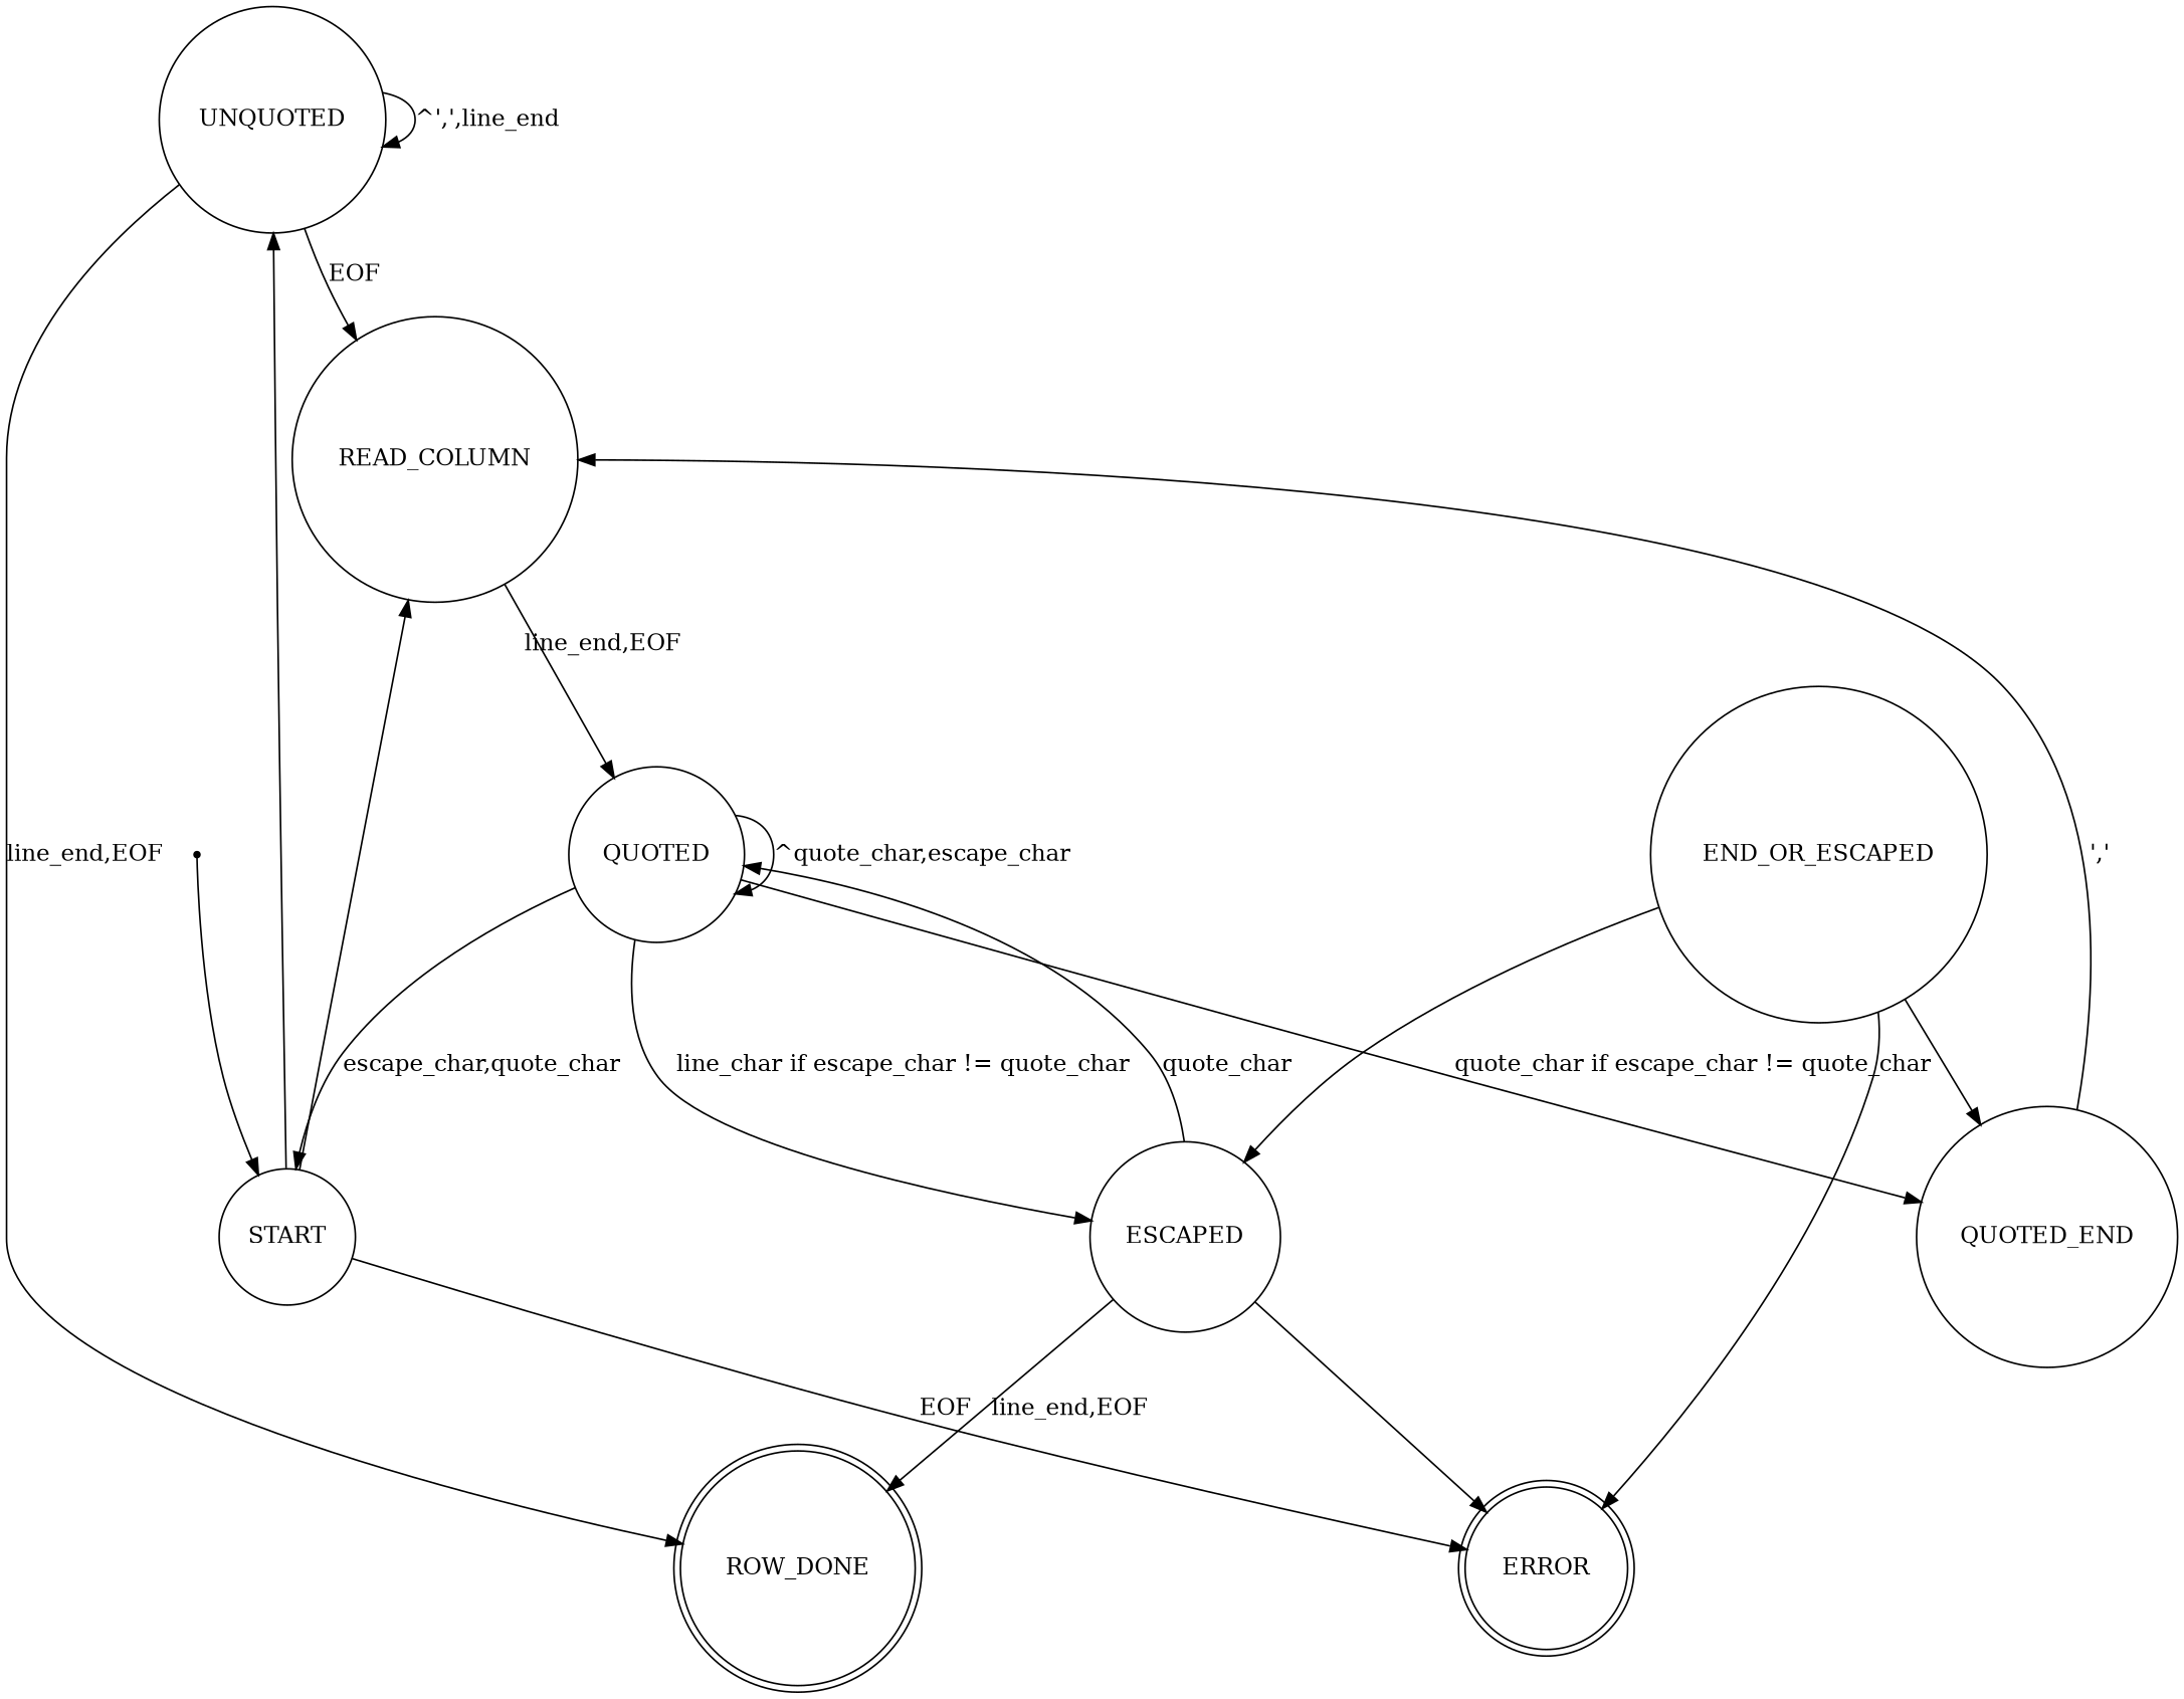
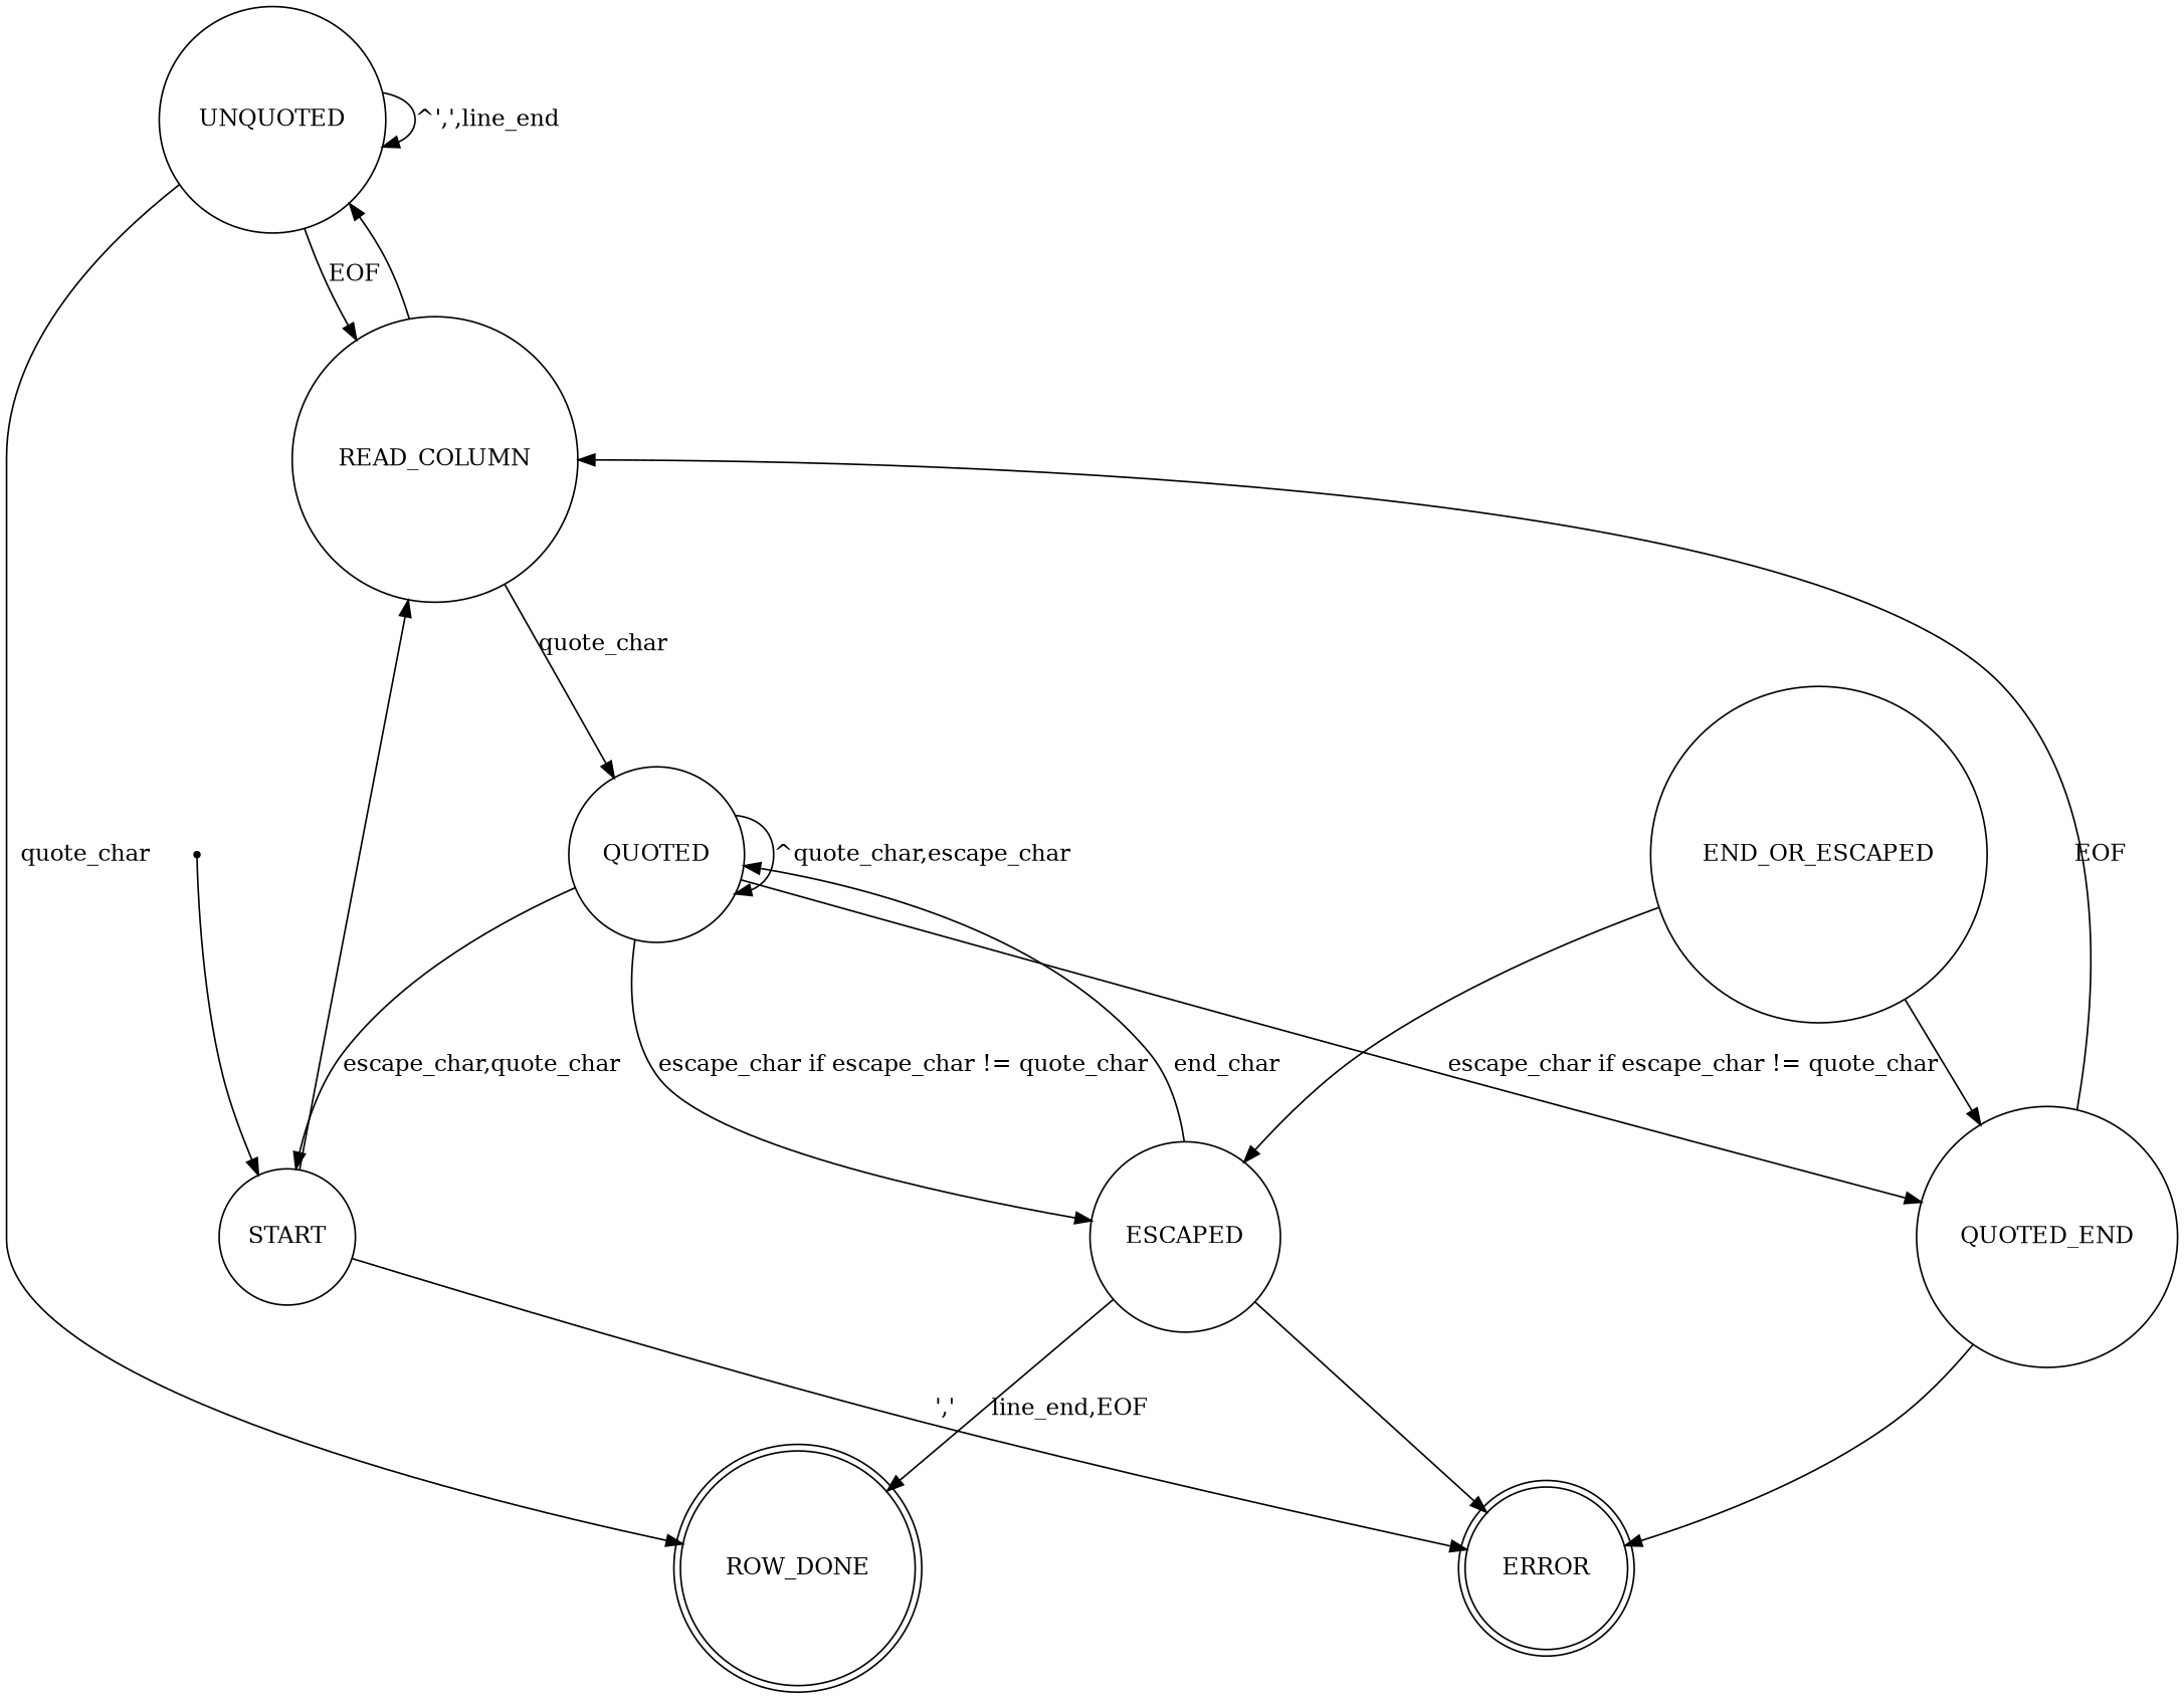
  digraph {
    rankdir=TB
    node [shape=circle]
    ROW_DONE [shape=doublecircle]
    ERROR [shape=doublecircle]
    IN [shape=point]
    START
    READ_COLUMN
    UNQUOTED
    QUOTED
    ESCAPED
    QUOTED_END
    END_OR_ESCAPED
    IN -> START
-   START -> ERROR [label=EOF]
+   START -> ERROR [label="','"]
    START -> READ_COLUMN
-   START -> UNQUOTED
-   READ_COLUMN -> QUOTED [label="line_end,EOF"]
-   UNQUOTED -> ROW_DONE [label="line_end,EOF"]
+   READ_COLUMN -> UNQUOTED
+   READ_COLUMN -> QUOTED [label=quote_char]
+   UNQUOTED -> ROW_DONE [label=quote_char]
    UNQUOTED -> READ_COLUMN [label=EOF]
    UNQUOTED -> UNQUOTED [label="^',',line_end"]
    QUOTED -> START [label="escape_char,quote_char"]
    QUOTED -> QUOTED [label="^quote_char,escape_char"]
-   QUOTED -> ESCAPED [label="line_char if escape_char != quote_char"]
-   QUOTED -> QUOTED_END [label="quote_char if escape_char != quote_char"]
+   QUOTED -> ESCAPED [label="escape_char if escape_char != quote_char"]
+   QUOTED -> QUOTED_END [label="escape_char if escape_char != quote_char"]
    ESCAPED -> ROW_DONE [label="line_end,EOF"]
    ESCAPED -> ERROR
-   ESCAPED -> QUOTED [label=quote_char]
-   END_OR_ESCAPED -> ERROR
-   QUOTED_END -> READ_COLUMN [label="','"]
+   ESCAPED -> QUOTED [label=end_char]
+   QUOTED_END -> ERROR
+   QUOTED_END -> READ_COLUMN [label=EOF]
    END_OR_ESCAPED -> ESCAPED
    END_OR_ESCAPED -> QUOTED_END
  }
